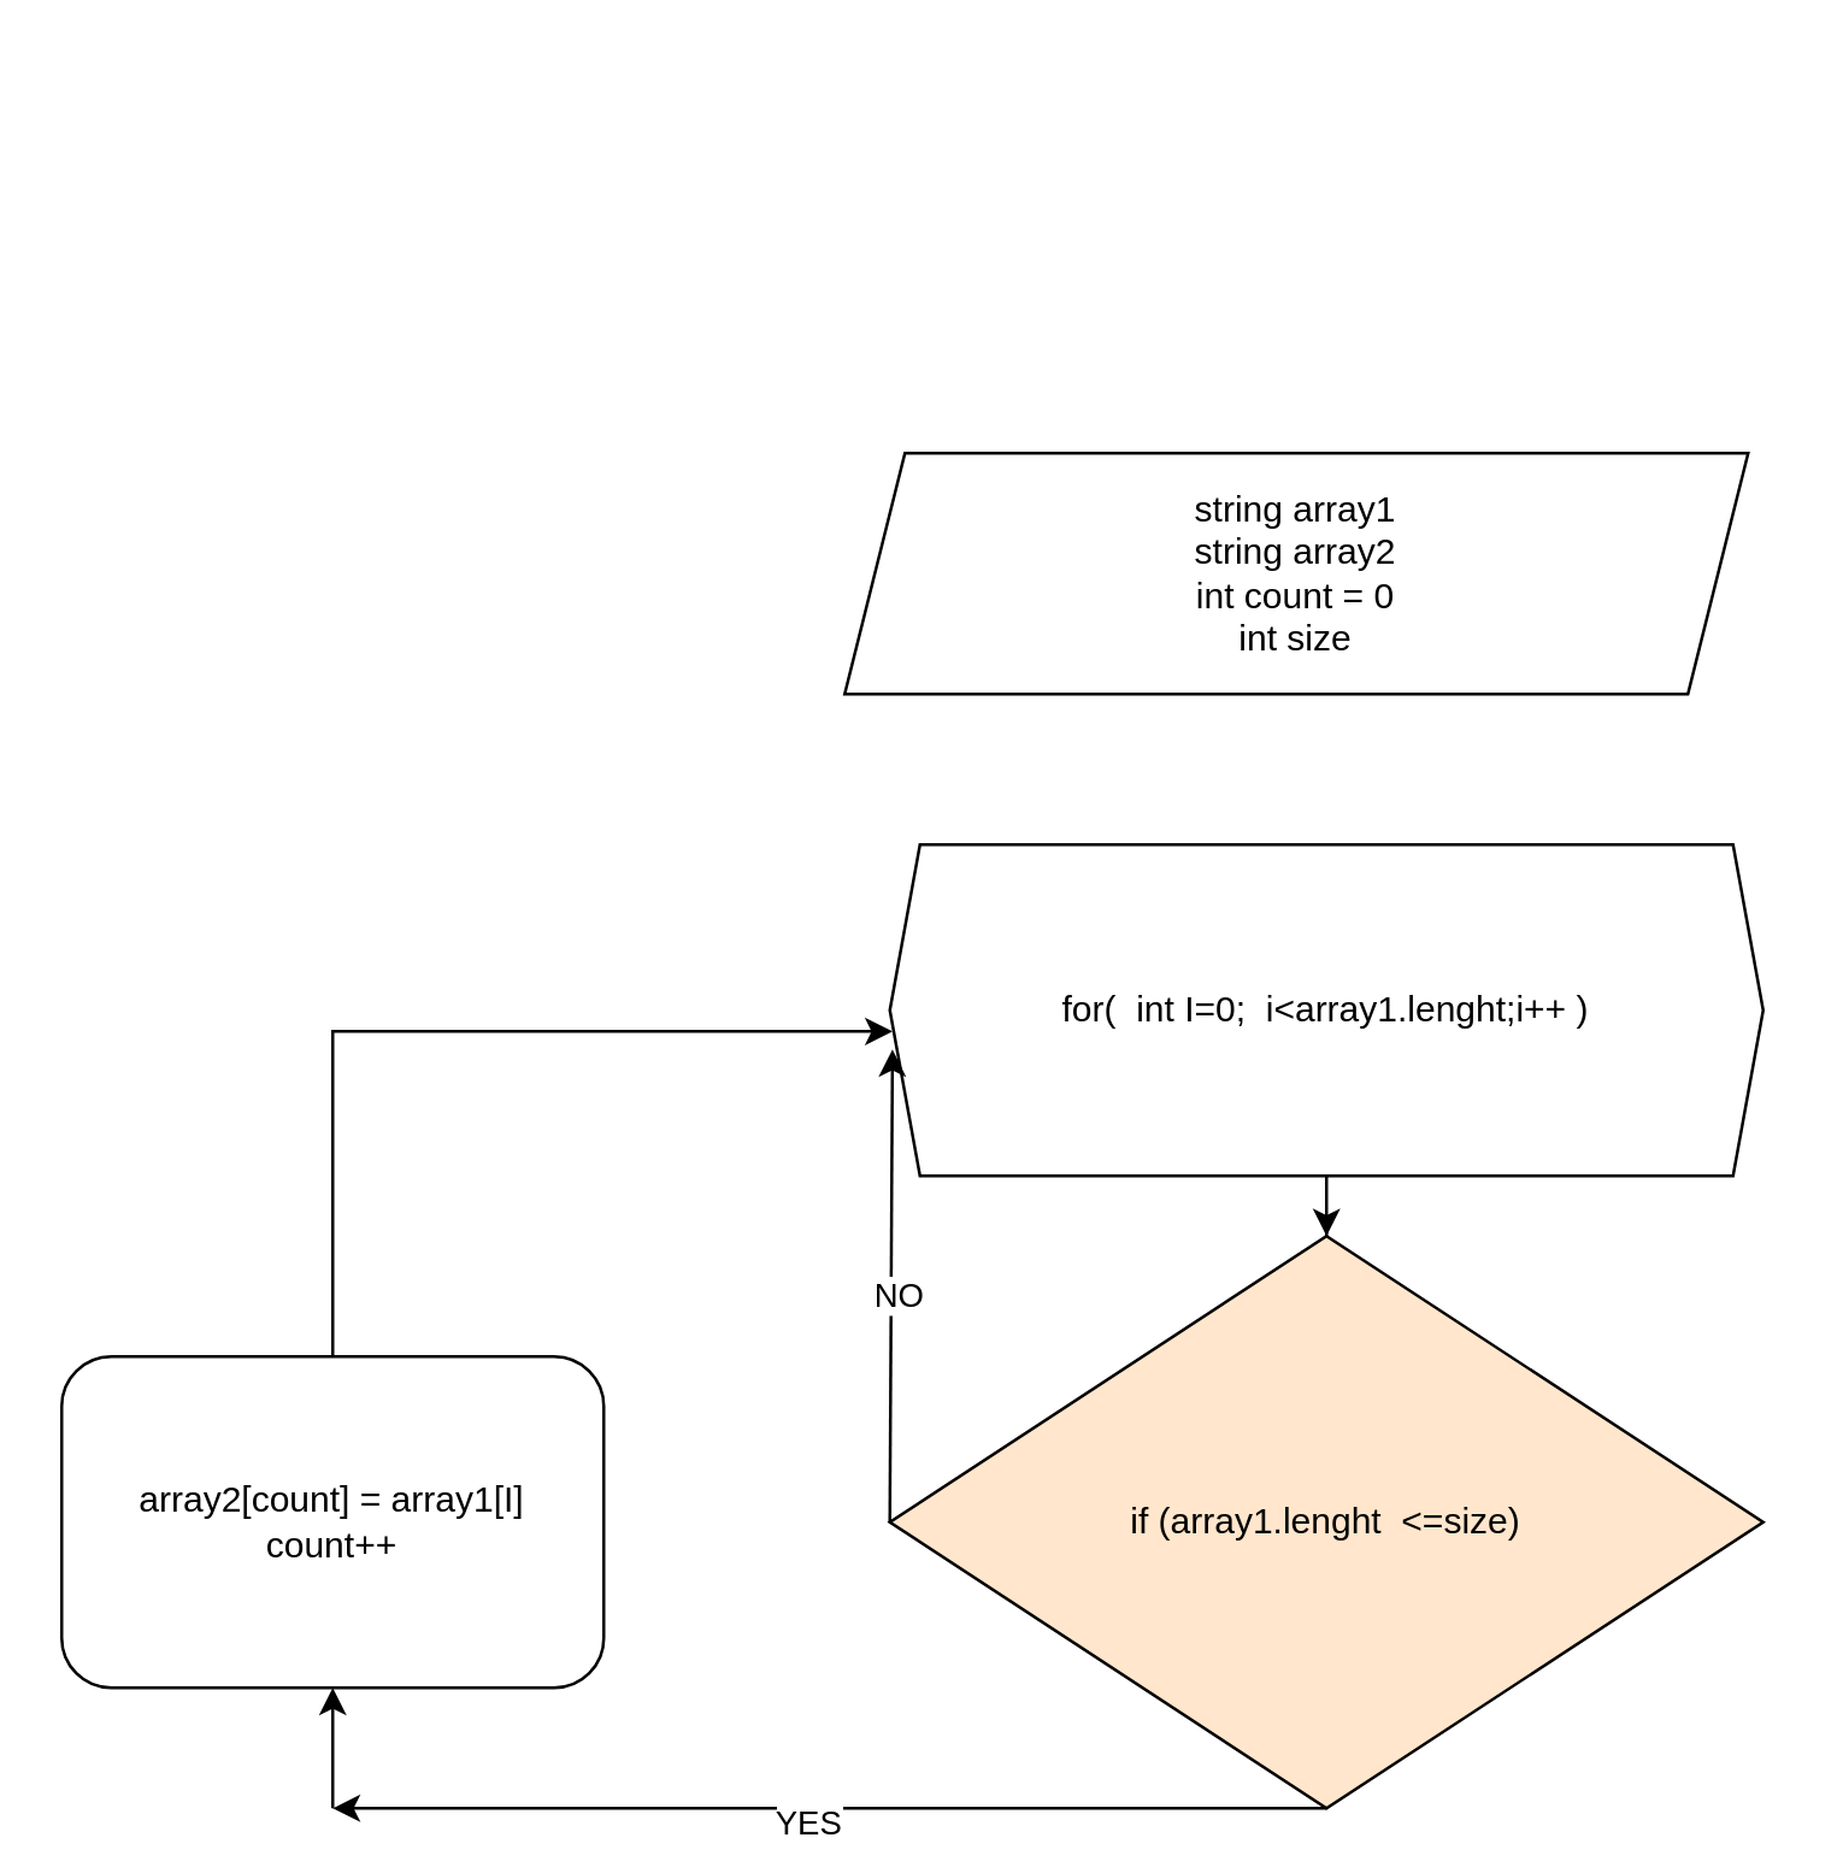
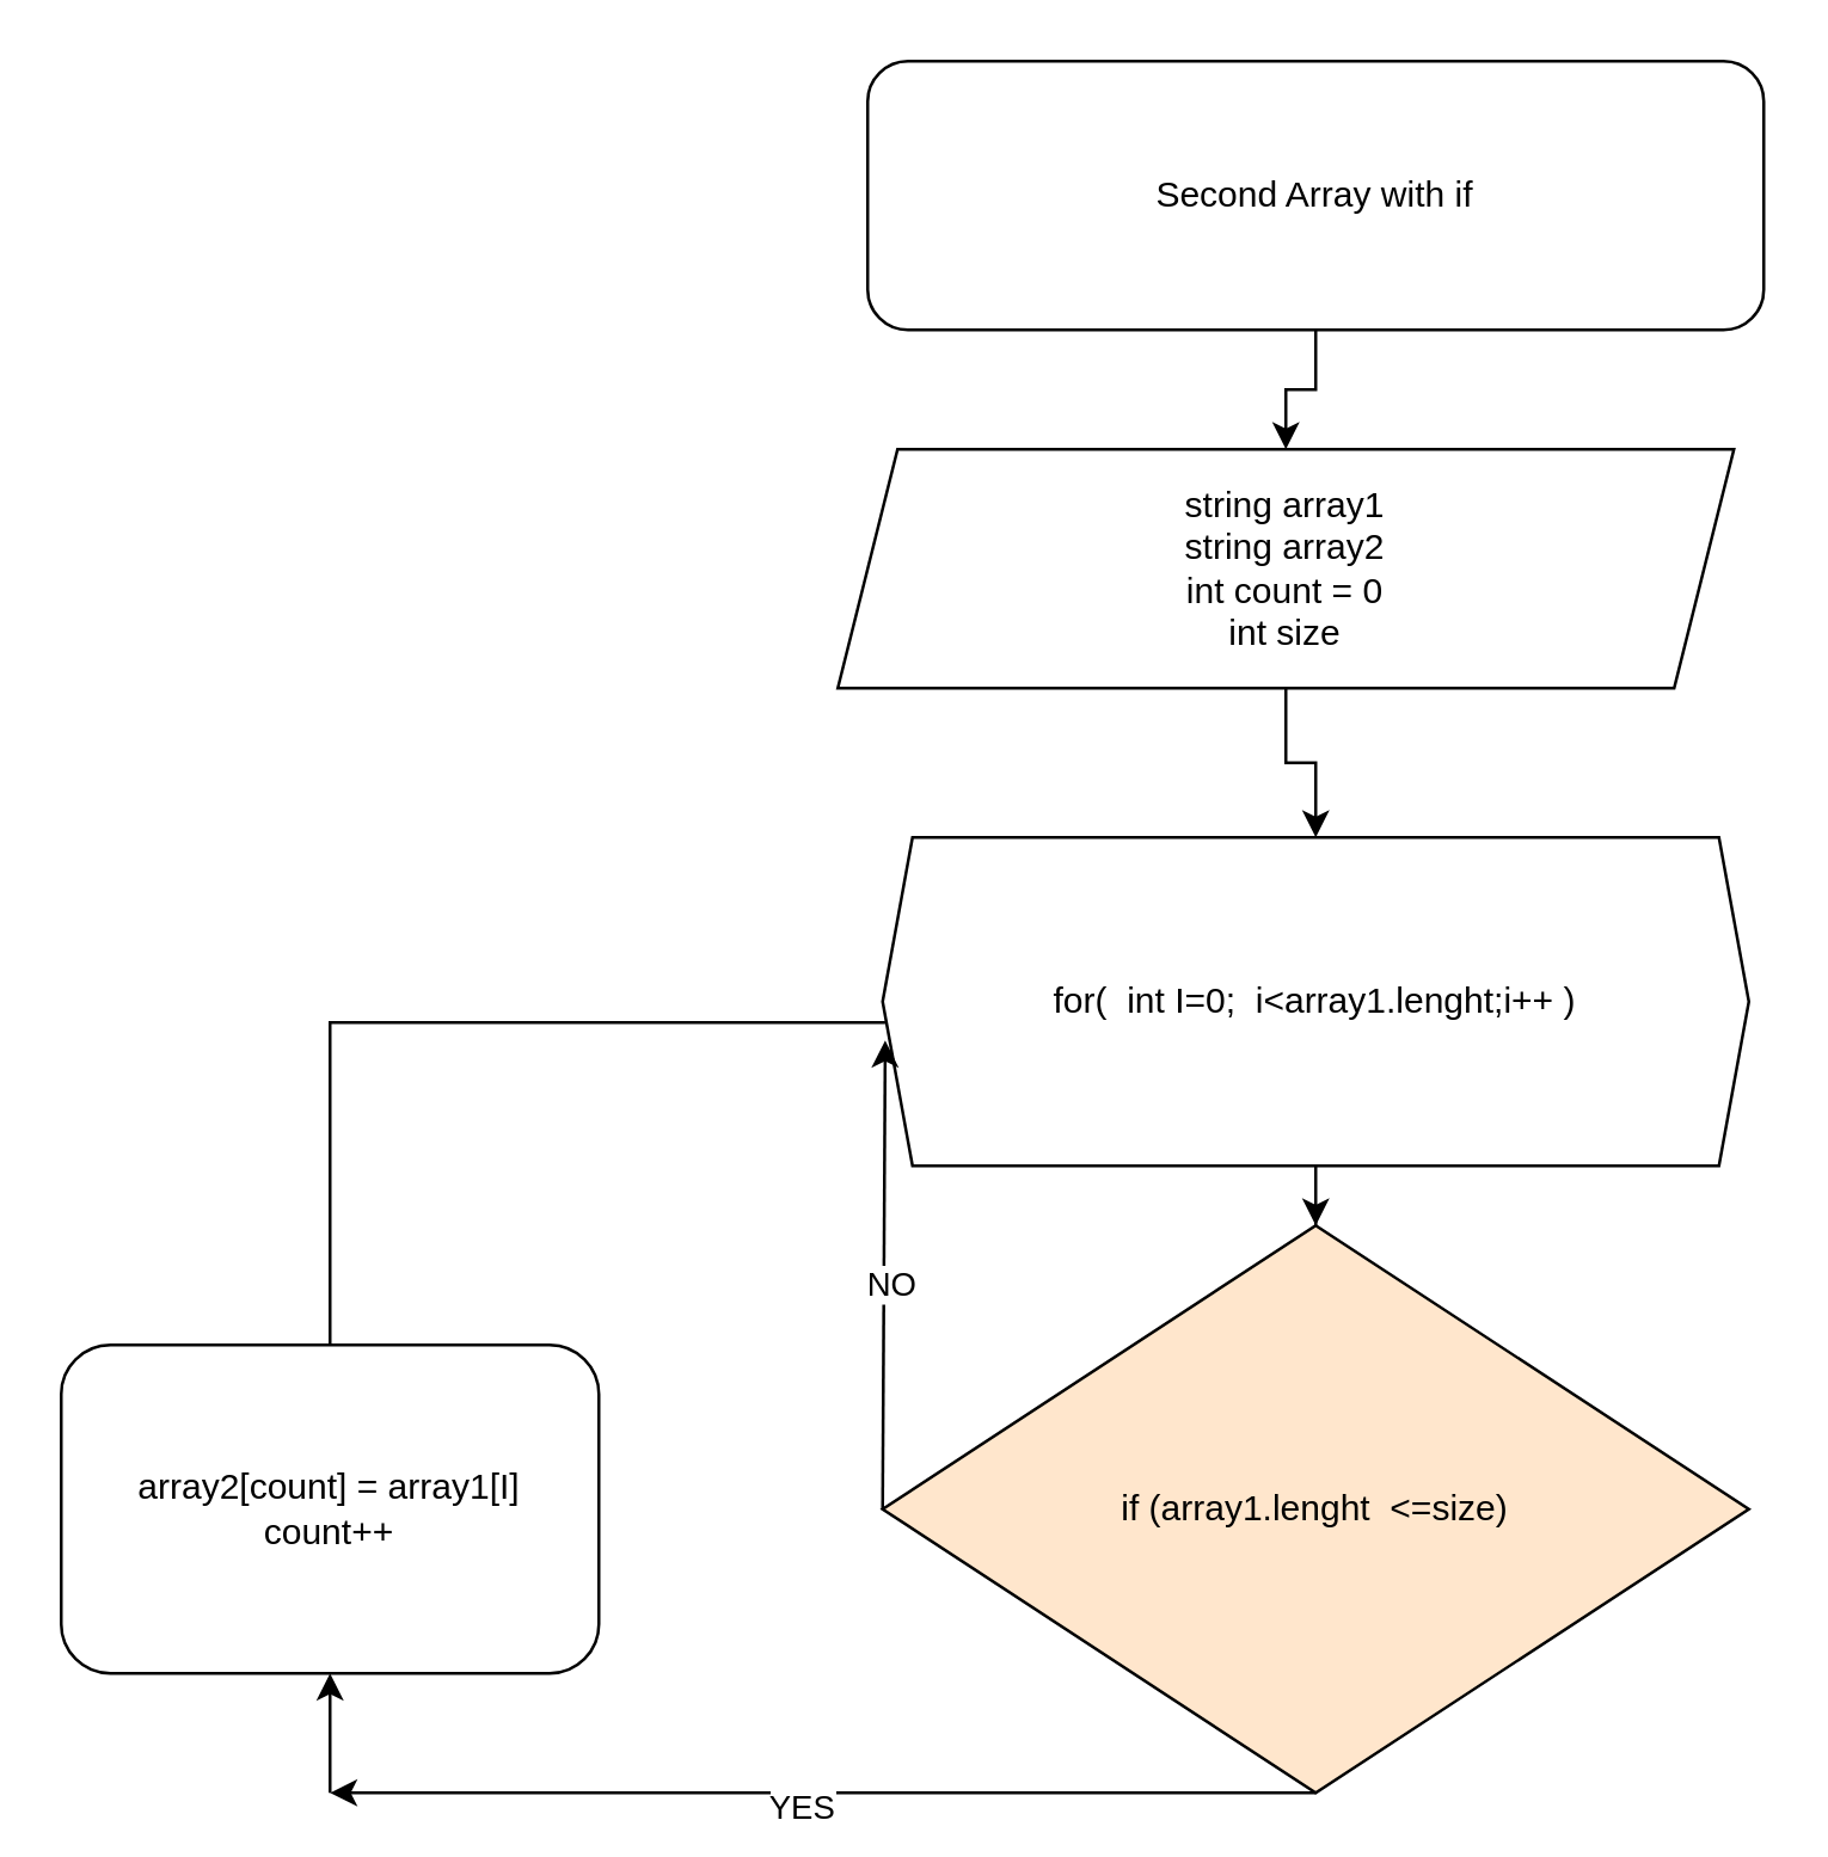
  <mxCell id="0" />
  <mxCell id="1" parent="0" />
+ <mxCell id="2" value="" style="edgeStyle=orthogonalEdgeStyle;rounded=0;orthogonalLoop=1;jettySize=auto;html=1;" edge="1" parent="1" source="3" target="5"><mxGeometry relative="1" as="geometry" /></mxCell>
+ <mxCell id="3" value="Second Array with if" style="rounded=1;whiteSpace=wrap;html=1;" vertex="1" parent="1"><mxGeometry x="290" y="20" width="300" height="90" as="geometry" /></mxCell>
+ <mxCell id="4" value="" style="edgeStyle=orthogonalEdgeStyle;rounded=0;orthogonalLoop=1;jettySize=auto;html=1;" edge="1" parent="1" source="5" target="7"><mxGeometry relative="1" as="geometry" /></mxCell>
  <mxCell id="5" value="string array1&lt;br&gt;string array2&lt;br&gt;int count = 0&lt;br&gt;int size" style="shape=parallelogram;perimeter=parallelogramPerimeter;whiteSpace=wrap;html=1;fixedSize=1;" vertex="1" parent="1"><mxGeometry x="280" y="150" width="300" height="80" as="geometry" /></mxCell>
  <mxCell id="6" value="" style="edgeStyle=orthogonalEdgeStyle;rounded=0;orthogonalLoop=1;jettySize=auto;html=1;" edge="1" parent="1" source="7" target="8"><mxGeometry relative="1" as="geometry" /></mxCell>
  <mxCell id="7" value="for( &amp;nbsp;int I=0; &amp;nbsp;i&amp;lt;array1.lenght;i++ )" style="shape=hexagon;perimeter=hexagonPerimeter2;whiteSpace=wrap;html=1;fixedSize=1;size=10;" vertex="1" parent="1"><mxGeometry x="295" y="280" width="290" height="110" as="geometry" /></mxCell>
  <mxCell id="8" value="if (array1.lenght &amp;nbsp;&amp;lt;=size)" style="rhombus;whiteSpace=wrap;html=1;fillColor=#ffe6cc;" vertex="1" parent="1"><mxGeometry x="295" y="410" width="290" height="190" as="geometry" /></mxCell>
- <mxCell id="9" style="edgeStyle=orthogonalEdgeStyle;rounded=0;orthogonalLoop=1;jettySize=auto;html=1;exitX=0.25;exitY=0;exitDx=0;exitDy=0;entryX=0.003;entryY=0.564;entryDx=0;entryDy=0;entryPerimeter=0;" edge="1" parent="1" source="10" target="7"><mxGeometry relative="1" as="geometry"><Array as="points"><mxPoint x="110" y="450" /><mxPoint x="110" y="342" /></Array></mxGeometry></mxCell>
+ <mxCell id="9" style="edgeStyle=orthogonalEdgeStyle;rounded=0;orthogonalLoop=1;jettySize=auto;html=1;exitX=0.25;exitY=0;exitDx=0;exitDy=0;entryX=0.003;entryY=0.564;entryDx=0;entryDy=0;entryPerimeter=0;endArrow=none;" edge="1" parent="1" source="10" target="7"><mxGeometry relative="1" as="geometry"><Array as="points"><mxPoint x="110" y="450" /><mxPoint x="110" y="342" /></Array></mxGeometry></mxCell>
  <mxCell id="10" value="array2[count] = array1[I]&lt;br&gt;count++" style="whiteSpace=wrap;html=1;rounded=1;" vertex="1" parent="1"><mxGeometry y="450" width="180" height="110" as="geometry" x="20" /></mxCell>
  <mxCell id="11" value="" style="endArrow=classic;html=1;rounded=0;exitX=0;exitY=0.5;exitDx=0;exitDy=0;entryX=0.003;entryY=0.618;entryDx=0;entryDy=0;entryPerimeter=0;" edge="1" parent="1" source="8" target="7"><mxGeometry width="50" height="50" relative="1" as="geometry"><mxPoint x="410" y="400" as="sourcePoint" /><mxPoint x="290" y="350" as="targetPoint" /></mxGeometry></mxCell>
  <mxCell id="12" value="NO" style="edgeLabel;html=1;align=center;verticalAlign=middle;resizable=0;points=[];" vertex="1" connectable="0" parent="11"><mxGeometry x="-0.032" y="-2" relative="1" as="geometry"><mxPoint as="offset" /></mxGeometry></mxCell>
  <mxCell id="13" value="" style="endArrow=classic;html=1;rounded=0;exitX=0.5;exitY=1;exitDx=0;exitDy=0;" edge="1" parent="1" source="8"><mxGeometry width="50" height="50" relative="1" as="geometry"><mxPoint x="410" y="400" as="sourcePoint" /><mxPoint x="110" y="600" as="targetPoint" /></mxGeometry></mxCell>
  <mxCell id="14" value="YES" style="edgeLabel;html=1;align=center;verticalAlign=middle;resizable=0;points=[];" vertex="1" connectable="0" parent="13"><mxGeometry x="0.049" y="4" relative="1" as="geometry"><mxPoint as="offset" /></mxGeometry></mxCell>
  <mxCell id="15" value="" style="endArrow=classic;html=1;rounded=0;" edge="1" parent="1" target="10"><mxGeometry width="50" height="50" relative="1" as="geometry"><mxPoint x="110" y="600" as="sourcePoint" /><mxPoint x="460" y="350" as="targetPoint" /></mxGeometry></mxCell>
